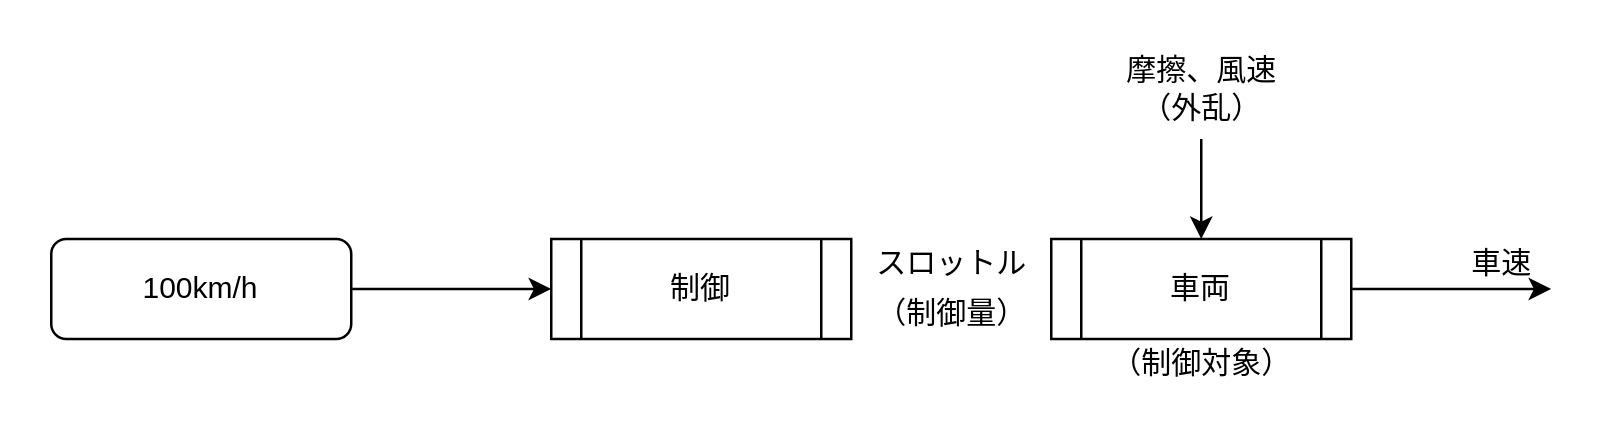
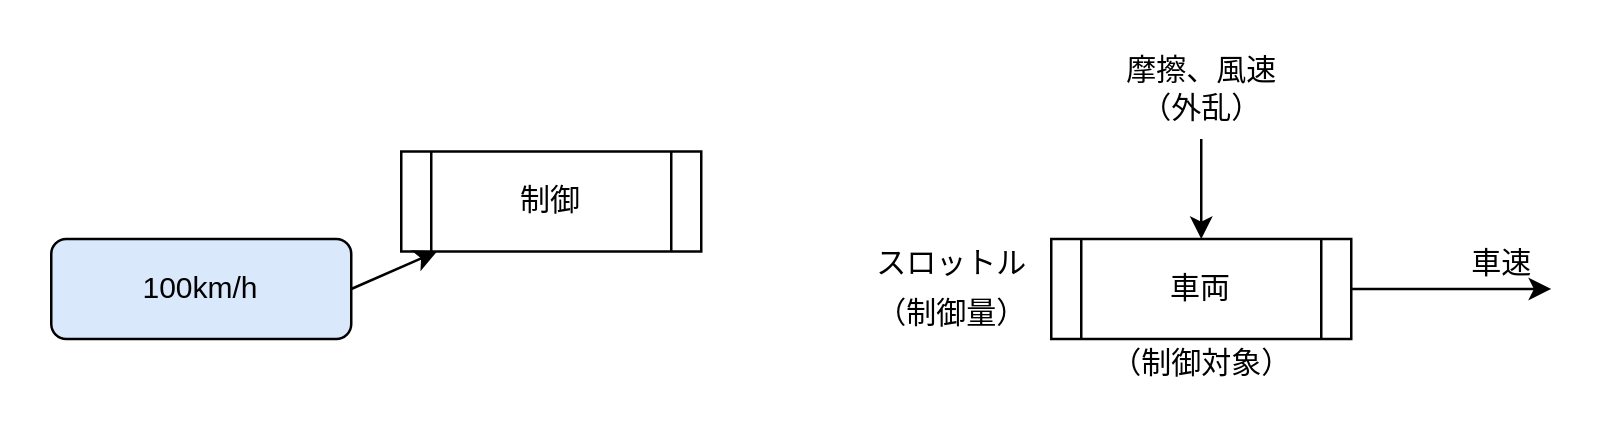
  <mxCell id="0" />
  <mxCell id="1" parent="0" />
- <mxCell id="2" value="100km/h" style="rounded=1;whiteSpace=wrap;html=1;" vertex="1" parent="1"><mxGeometry x="20" y="95" width="120" height="40" as="geometry" /></mxCell>
+ <mxCell id="2" value="100km/h" style="rounded=1;whiteSpace=wrap;html=1;fillColor=#dae8fc;" vertex="1" parent="1"><mxGeometry x="20" y="95" width="120" height="40" as="geometry" /></mxCell>
  <mxCell id="3" value="車両" style="shape=process;whiteSpace=wrap;html=1;backgroundOutline=1;" vertex="1" parent="1"><mxGeometry x="420" y="95" width="120" height="40" as="geometry" /></mxCell>
  <mxCell id="4" value="（制御対象）" style="text;html=1;align=center;verticalAlign=middle;resizable=0;points=[];autosize=1;" vertex="1" parent="1"><mxGeometry x="435" y="135" width="90" height="20" as="geometry" /></mxCell>
- <mxCell id="5" value="制御" style="shape=process;whiteSpace=wrap;html=1;backgroundOutline=1;" vertex="1" parent="1"><mxGeometry x="220" y="95" width="120" height="40" as="geometry" /></mxCell>
+ <mxCell id="5" value="制御" style="shape=process;whiteSpace=wrap;html=1;backgroundOutline=1;" vertex="1" parent="1"><mxGeometry x="160" y="60" width="120" height="40" as="geometry" /></mxCell>
  <mxCell id="6" value="" style="endArrow=classic;html=1;exitX=1;exitY=0.5;exitDx=0;exitDy=0;" edge="1" parent="1" source="2" target="5"><mxGeometry width="50" height="50" relative="1" as="geometry"><mxPoint x="390" y="85" as="sourcePoint" /><mxPoint x="440" y="35" as="targetPoint" /></mxGeometry></mxCell>
  <mxCell id="7" value="" style="endArrow=classic;html=1;" edge="1" parent="1"><mxGeometry width="50" height="50" relative="1" as="geometry"><mxPoint x="540" y="115" as="sourcePoint" /><mxPoint x="620" y="115" as="targetPoint" /></mxGeometry></mxCell>
  <mxCell id="8" value="車速" style="text;html=1;align=center;verticalAlign=middle;resizable=0;points=[];autosize=1;" vertex="1" parent="1"><mxGeometry x="580" y="95" width="40" height="20" as="geometry" /></mxCell>
  <mxCell id="9" value="スロットル" style="text;html=1;align=center;verticalAlign=middle;resizable=0;points=[];autosize=1;" vertex="1" parent="1"><mxGeometry x="340" y="95" width="80" height="20" as="geometry" /></mxCell>
  <mxCell id="10" value="（制御量）" style="text;html=1;align=center;verticalAlign=middle;resizable=0;points=[];autosize=1;" vertex="1" parent="1"><mxGeometry x="340" y="115" width="80" height="20" as="geometry" /></mxCell>
  <mxCell id="11" value="" style="endArrow=classic;html=1;entryX=0.5;entryY=0;entryDx=0;entryDy=0;" edge="1" parent="1" target="3"><mxGeometry width="50" height="50" relative="1" as="geometry"><mxPoint x="480" y="55" as="sourcePoint" /><mxPoint x="440" y="25" as="targetPoint" /></mxGeometry></mxCell>
  <mxCell id="12" value="摩擦、風速&lt;br&gt;（外乱）" style="text;html=1;align=center;verticalAlign=middle;resizable=0;points=[];autosize=1;" vertex="1" parent="1"><mxGeometry x="440" y="20" width="80" height="30" as="geometry" /></mxCell>
